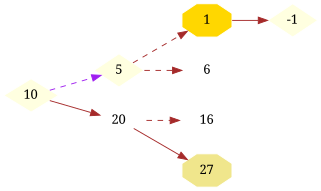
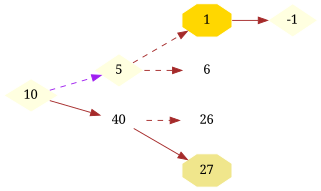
  digraph {
    fontname="Noto Serif"
    rankdir=LR
    node [color="white:#770000" fillcolor=lightyellow fontname="Noto Serif" gradientangle=110 shape=diamond style="filled, radial"]
    edge [color=brown fontname="Noto Serif" style=dashed]
    10
    5
-   20 [fillcolor=white]
+   20 [fillcolor=white label=40]
    1 [fillcolor=gold shape=octagon]
    n5 [fillcolor=white label=6 shape=octagon]
-   16 [fillcolor=white]
+   16 [fillcolor=white label=26]
    27 [fillcolor=khaki shape=octagon]
    -1
    10 -> 5 [color=purple]
    10 -> 20 [style=solid]
    5 -> 1
    5 -> n5
    20 -> 16
    20 -> 27 [style=solid]
    1 -> -1 [style=solid]
  }
